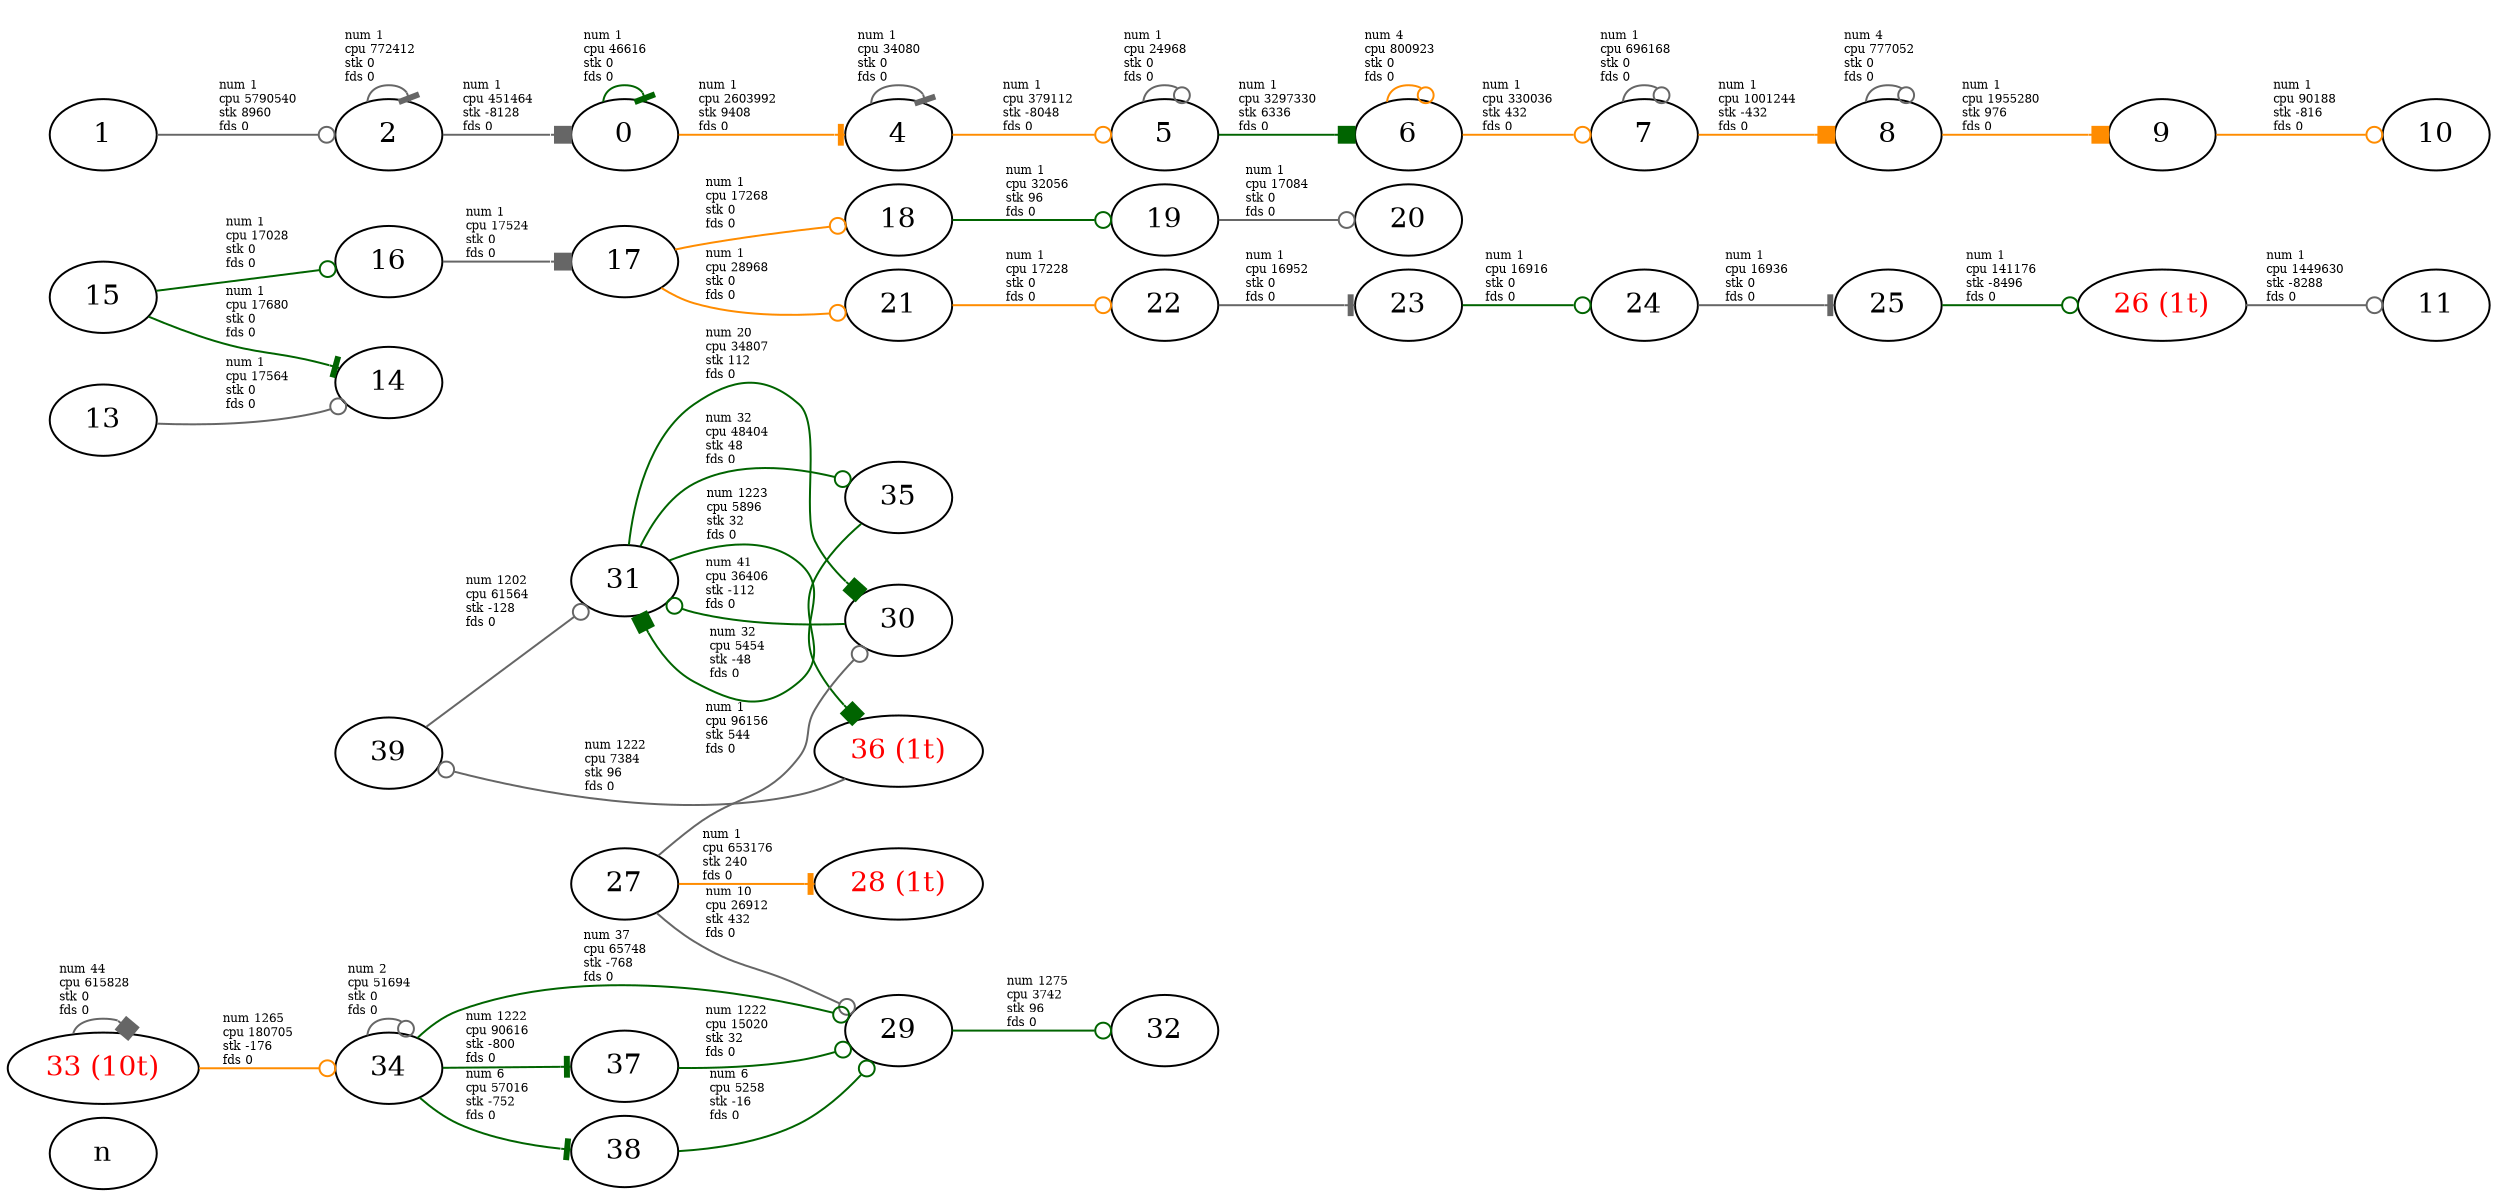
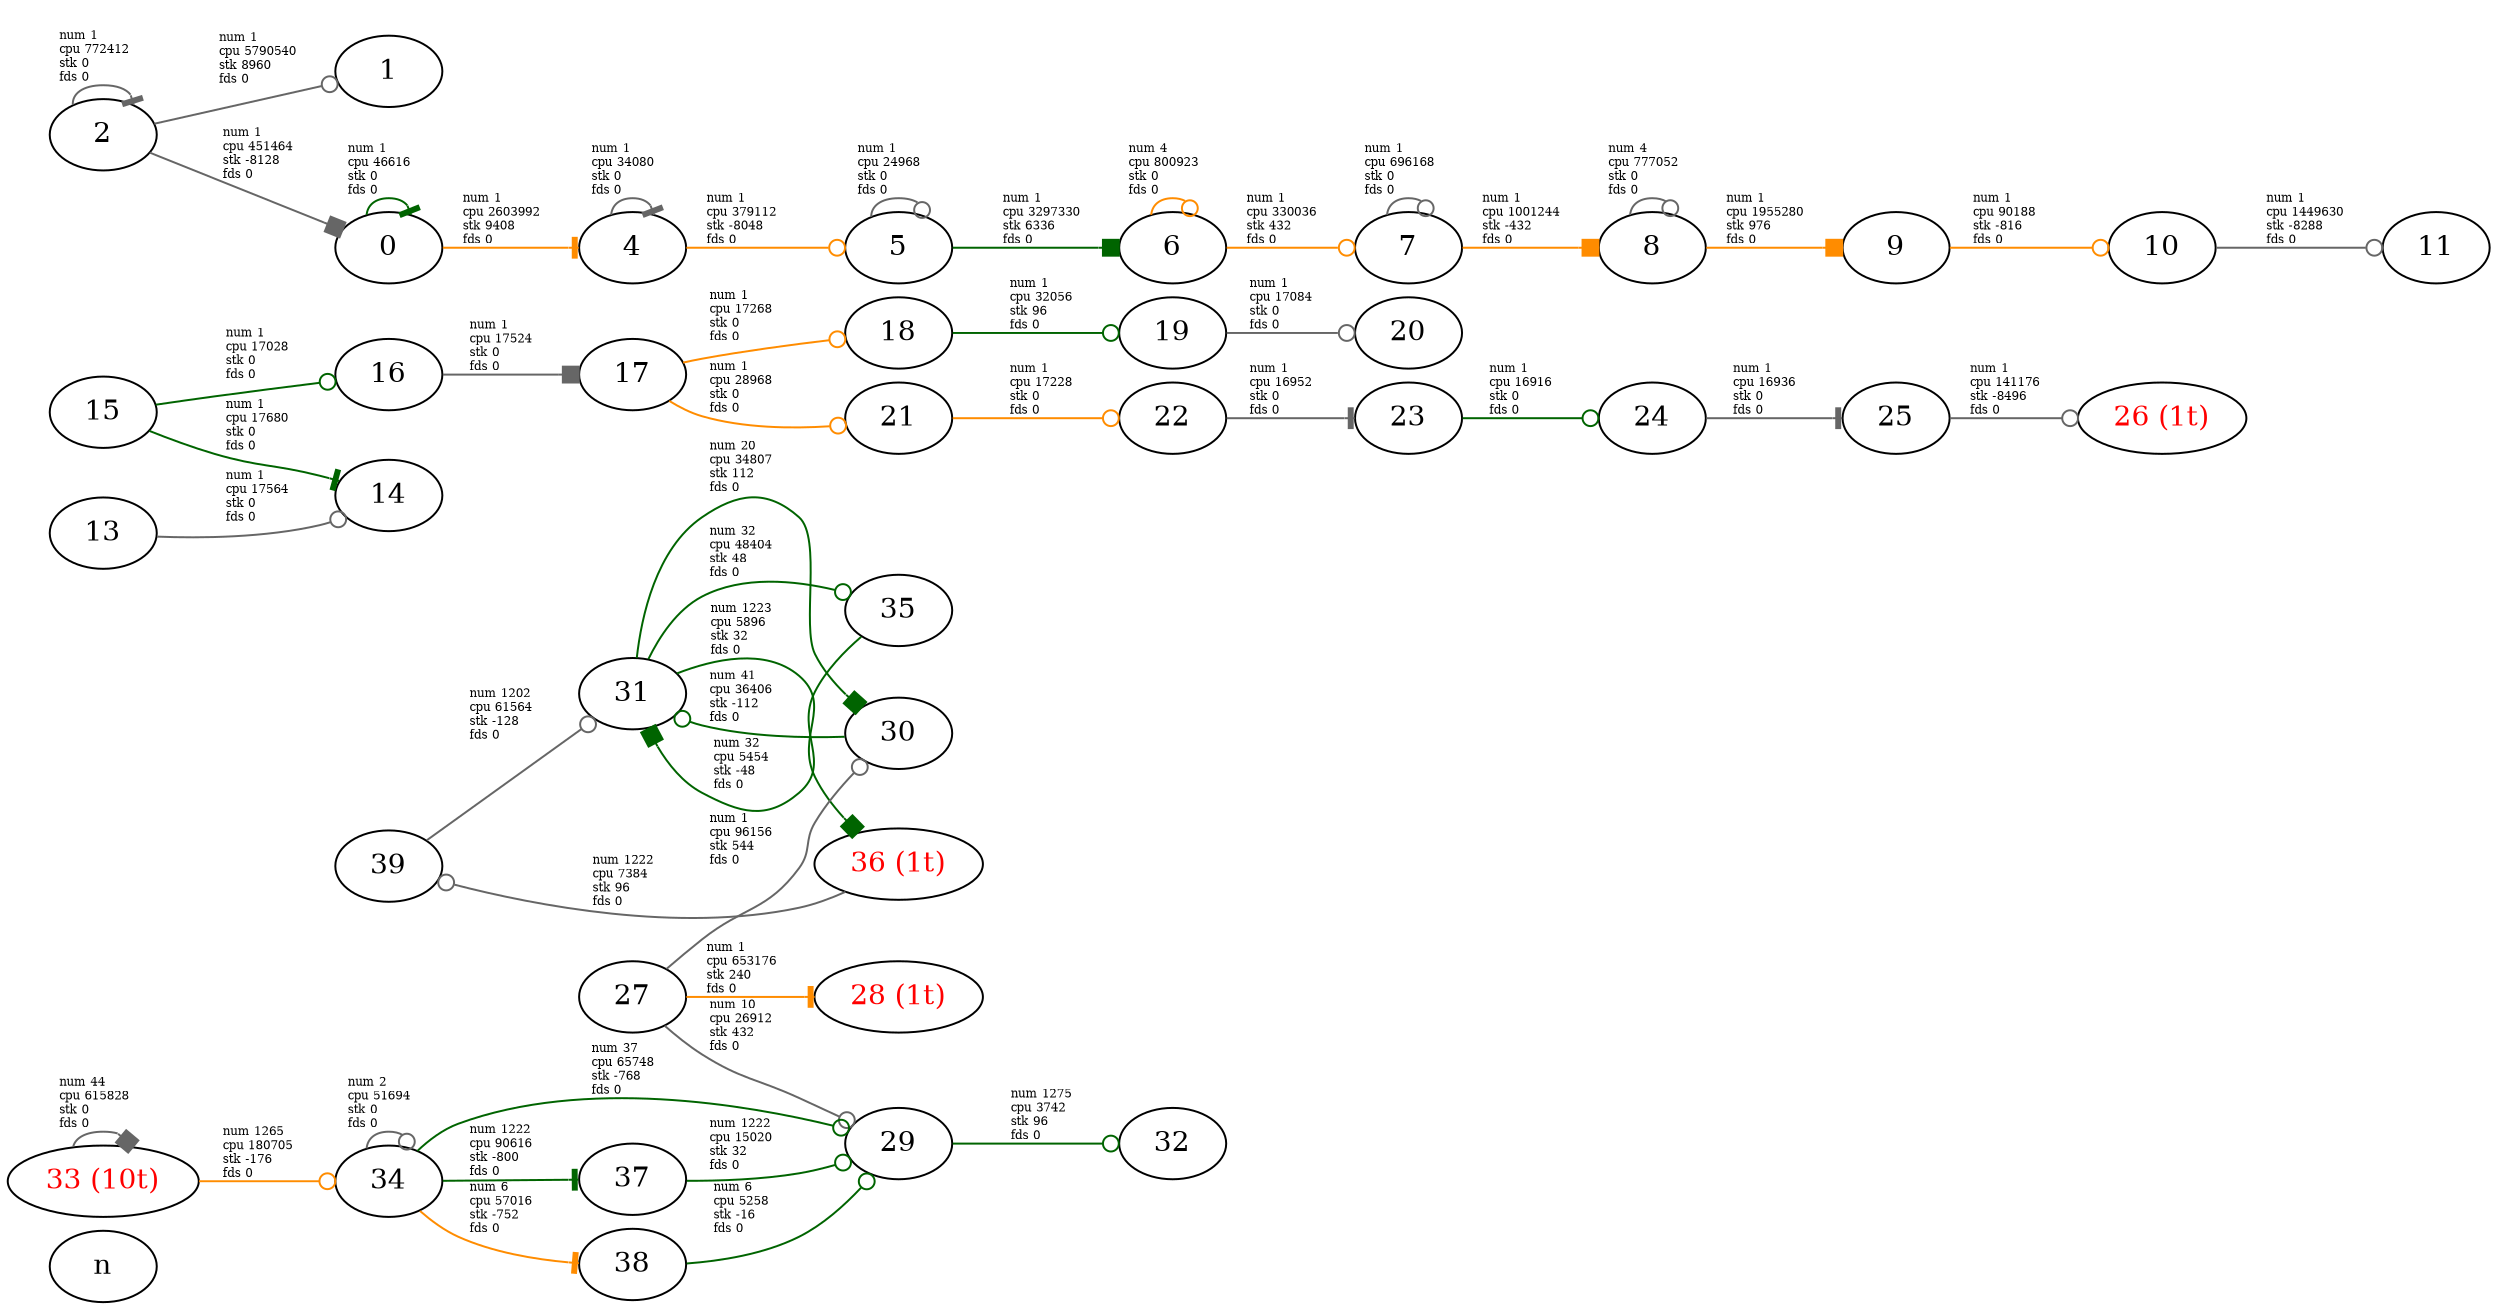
  digraph {
    nodesep=0.1
    ordering=out
    rankdir=LR
    ranksep=0.001
    edge [arrowhead=odot color=gray40 fontsize=6]
    n
    39
    31
    30
    35
    36 [fontcolor=red label="\N (1t)"]
    24
    25
    26 [fontcolor=red label="\N (1t)"]
    28 [fontcolor=red label="\N (1t)"]
    15
    16
    14
    17
    18
    21
    19
    27
    29
    32
    34
    37
    38
    9
    10
    11
    6
    7
    8
    20
    13
    5
    23
    1
    2
    n36 [label=0]
    4
    22
    33 [fontcolor=red label="\N (10t)"]
    39 -> 31 [label=" num 1202     \l cpu 61564     \l stk -128     \l fds 0     \l"]
    31 -> 30 [arrowhead=box color=darkgreen label=" num 20     \l cpu 34807     \l stk 112     \l fds 0     \l"]
    31 -> 35 [color=darkgreen label=" num 32     \l cpu 48404     \l stk 48     \l fds 0     \l"]
    31 -> 36 [arrowhead=box color=darkgreen label=" num 1223     \l cpu 5896     \l stk 32     \l fds 0     \l"]
    30 -> 31 [color=darkgreen label=" num 41     \l cpu 36406     \l stk -112     \l fds 0     \l"]
    35 -> 31 [arrowhead=box color=darkgreen label=" num 32     \l cpu 5454     \l stk -48     \l fds 0     \l"]
    36 -> 39 [label=" num 1222     \l cpu 7384     \l stk 96     \l fds 0     \l"]
    24 -> 25 [arrowhead=tee label=" num 1     \l cpu 16936     \l stk 0     \l fds 0     \l"]
-   25 -> 26 [color=darkgreen label=" num 1     \l cpu 141176     \l stk -8496     \l fds 0     \l"]
+   25 -> 26 [label=" num 1     \l cpu 141176     \l stk -8496     \l fds 0     \l"]
    15 -> 16 [color=darkgreen label=" num 1     \l cpu 17028     \l stk 0     \l fds 0     \l"]
    15 -> 14 [arrowhead=tee color=darkgreen label=" num 1     \l cpu 17680     \l stk 0     \l fds 0     \l"]
    16 -> 17 [arrowhead=box label=" num 1     \l cpu 17524     \l stk 0     \l fds 0     \l"]
    17 -> 18 [color=darkorange label=" num 1     \l cpu 17268     \l stk 0     \l fds 0     \l"]
    17 -> 21 [color=darkorange label=" num 1     \l cpu 28968     \l stk 0     \l fds 0     \l"]
    18 -> 19 [color=darkgreen label=" num 1     \l cpu 32056     \l stk 96     \l fds 0     \l"]
    21 -> 22 [color=darkorange label=" num 1     \l cpu 17228     \l stk 0     \l fds 0     \l"]
    19 -> 20 [label=" num 1     \l cpu 17084     \l stk 0     \l fds 0     \l"]
    27 -> 30 [label=" num 1     \l cpu 96156     \l stk 544     \l fds 0     \l"]
    27 -> 28 [arrowhead=tee color=darkorange label=" num 1     \l cpu 653176     \l stk 240     \l fds 0     \l"]
    27 -> 29 [label=" num 10     \l cpu 26912     \l stk 432     \l fds 0     \l"]
    29 -> 32 [color=darkgreen label=" num 1275     \l cpu 3742     \l stk 96     \l fds 0     \l"]
    34 -> 29 [color=darkgreen label=" num 37     \l cpu 65748     \l stk -768     \l fds 0     \l"]
    34 -> 34 [label=" num 2     \l cpu 51694     \l stk 0     \l fds 0     \l"]
    34 -> 37 [arrowhead=tee color=darkgreen label=" num 1222     \l cpu 90616     \l stk -800     \l fds 0     \l"]
-   34 -> 38 [arrowhead=tee color=darkgreen label=" num 6     \l cpu 57016     \l stk -752     \l fds 0     \l"]
+   34 -> 38 [arrowhead=tee color=darkorange label=" num 6     \l cpu 57016     \l stk -752     \l fds 0     \l"]
    37 -> 29 [color=darkgreen label=" num 1222     \l cpu 15020     \l stk 32     \l fds 0     \l"]
    38 -> 29 [color=darkgreen label=" num 6     \l cpu 5258     \l stk -16     \l fds 0     \l"]
    9 -> 10 [color=darkorange label=" num 1     \l cpu 90188     \l stk -816     \l fds 0     \l"]
-   26 -> 11 [label=" num 1     \l cpu 1449630     \l stk -8288     \l fds 0     \l"]
+   10 -> 11 [label=" num 1     \l cpu 1449630     \l stk -8288     \l fds 0     \l"]
    6 -> 6 [color=darkorange label=" num 4     \l cpu 800923     \l stk 0     \l fds 0     \l"]
    6 -> 7 [color=darkorange label=" num 1     \l cpu 330036     \l stk 432     \l fds 0     \l"]
    7 -> 7 [label=" num 1     \l cpu 696168     \l stk 0     \l fds 0     \l"]
    7 -> 8 [arrowhead=box color=darkorange label=" num 1     \l cpu 1001244     \l stk -432     \l fds 0     \l"]
    8 -> 9 [arrowhead=box color=darkorange label=" num 1     \l cpu 1955280     \l stk 976     \l fds 0     \l"]
    8 -> 8 [label=" num 4     \l cpu 777052     \l stk 0     \l fds 0     \l"]
    13 -> 14 [label=" num 1     \l cpu 17564     \l stk 0     \l fds 0     \l"]
    5 -> 6 [arrowhead=box color=darkgreen label=" num 1     \l cpu 3297330     \l stk 6336     \l fds 0     \l"]
    5 -> 5 [label=" num 1     \l cpu 24968     \l stk 0     \l fds 0     \l"]
    23 -> 24 [color=darkgreen label=" num 1     \l cpu 16916     \l stk 0     \l fds 0     \l"]
-   1 -> 2 [label=" num 1     \l cpu 5790540     \l stk 8960     \l fds 0     \l"]
+   2 -> 1 [label=" num 1     \l cpu 5790540     \l stk 8960     \l fds 0     \l"]
    2 -> 2 [arrowhead=tee label=" num 1     \l cpu 772412     \l stk 0     \l fds 0     \l"]
    2 -> n36 [arrowhead=box label=" num 1     \l cpu 451464     \l stk -8128     \l fds 0     \l"]
    n36 -> n36 [arrowhead=tee color=darkgreen label=" num 1     \l cpu 46616     \l stk 0     \l fds 0     \l"]
    n36 -> 4 [arrowhead=tee color=darkorange label=" num 1     \l cpu 2603992     \l stk 9408     \l fds 0     \l"]
    4 -> 5 [color=darkorange label=" num 1     \l cpu 379112     \l stk -8048     \l fds 0     \l"]
    4 -> 4 [arrowhead=tee label=" num 1     \l cpu 34080     \l stk 0     \l fds 0     \l"]
    22 -> 23 [arrowhead=tee label=" num 1     \l cpu 16952     \l stk 0     \l fds 0     \l"]
    33 -> 34 [color=darkorange label=" num 1265     \l cpu 180705     \l stk -176     \l fds 0     \l"]
    33 -> 33 [arrowhead=box label=" num 44     \l cpu 615828     \l stk 0     \l fds 0     \l"]
  }
